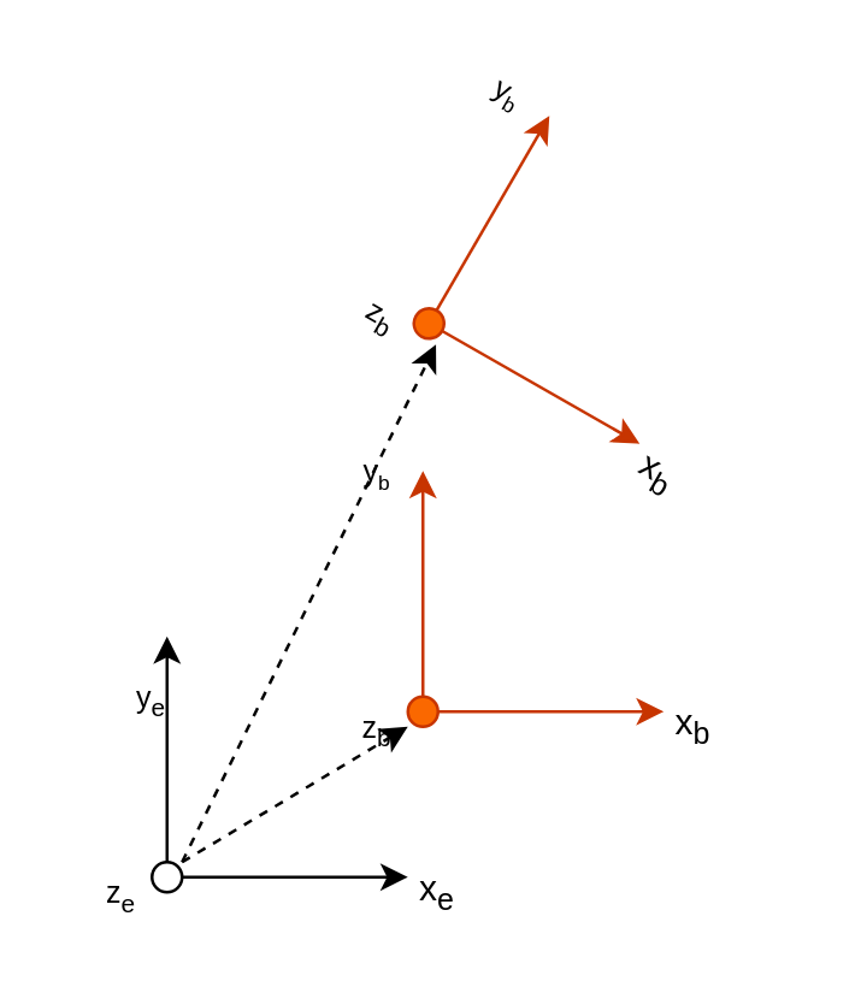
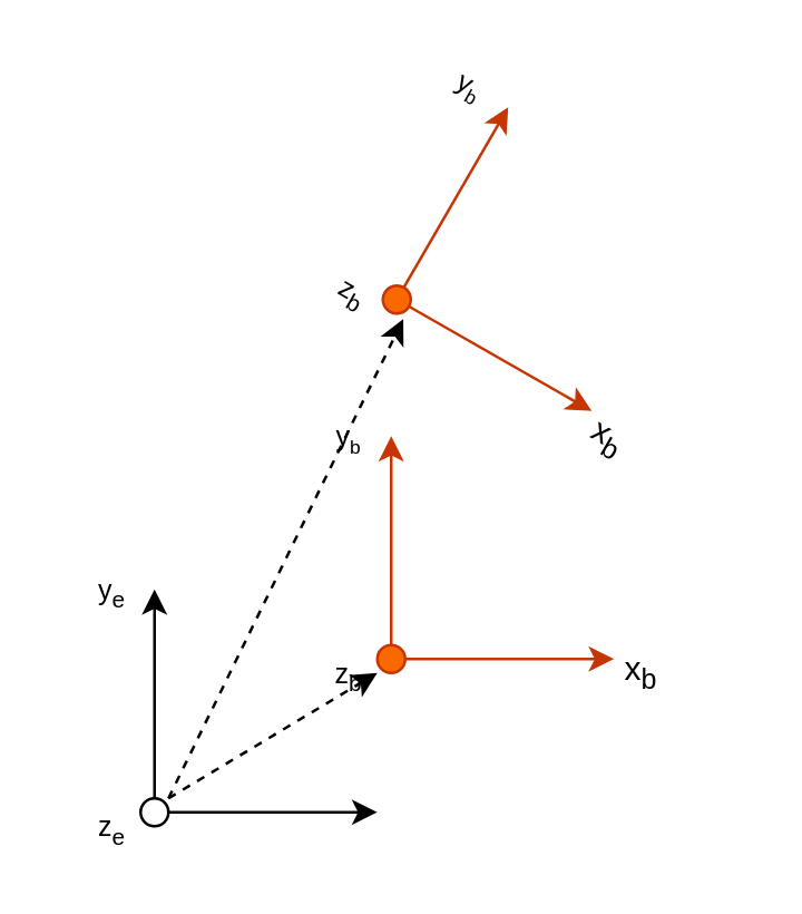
  <mxCell id="0" />
  <mxCell id="1" parent="0" />
  <mxCell id="2" value="" style="group" vertex="1" connectable="0" parent="1"><mxGeometry x="20" y="201" width="145" height="105" as="geometry" /></mxCell>
  <mxCell id="3" value="" style="endArrow=classic;html=1;" edge="1" parent="2"><mxGeometry width="50" height="50" relative="1" as="geometry"><mxPoint x="35" y="90" as="sourcePoint" /><mxPoint x="35" y="10" as="targetPoint" /></mxGeometry></mxCell>
  <mxCell id="4" value="" style="endArrow=classic;html=1;" edge="1" parent="2"><mxGeometry width="50" height="50" relative="1" as="geometry"><mxPoint x="35" y="90" as="sourcePoint" /><mxPoint x="115" y="90" as="targetPoint" /></mxGeometry></mxCell>
  <mxCell id="5" value="" style="ellipse;fillColor=#ffffff;strokeColor=#000000;" vertex="1" parent="2"><mxGeometry x="30" y="85" width="10" height="10" as="geometry" /></mxCell>
- <mxCell id="6" value="x&lt;sub&gt;e&lt;/sub&gt;" style="text;html=1;strokeColor=none;fillColor=none;align=center;verticalAlign=middle;whiteSpace=wrap;rounded=0;" vertex="1" parent="2"><mxGeometry x="105" y="85" width="40" height="20" as="geometry" /></mxCell>
- <mxCell id="7" value="&lt;span style=&quot;font-size: 10px&quot;&gt;y&lt;sub&gt;e&lt;/sub&gt;&lt;/span&gt;" style="text;html=1;strokeColor=none;fillColor=none;align=center;verticalAlign=middle;whiteSpace=wrap;rounded=0;" vertex="1" parent="2"><mxGeometry x="10" y="20" width="40" height="20" as="geometry" /></mxCell>
+ <mxCell id="7" value="&lt;span style=&quot;font-size: 10px&quot;&gt;y&lt;sub&gt;e&lt;/sub&gt;&lt;/span&gt;" style="text;html=1;strokeColor=none;fillColor=none;align=center;verticalAlign=middle;whiteSpace=wrap;rounded=0;" vertex="1" parent="2"><mxGeometry width="40" height="20" as="geometry" /></mxCell>
  <mxCell id="8" value="&lt;span style=&quot;font-size: 10px&quot;&gt;z&lt;sub&gt;e&lt;/sub&gt;&lt;/span&gt;" style="text;html=1;strokeColor=none;fillColor=none;align=center;verticalAlign=middle;whiteSpace=wrap;rounded=0;" vertex="1" parent="2"><mxGeometry y="85" width="40" height="20" as="geometry" /></mxCell>
  <mxCell id="9" value="" style="group" vertex="1" connectable="0" parent="1"><mxGeometry x="105" y="146" width="145" height="105" as="geometry" /></mxCell>
  <mxCell id="10" value="" style="endArrow=classic;html=1;fillColor=#fa6800;strokeColor=#C73500;" edge="1" parent="9"><mxGeometry width="50" height="50" relative="1" as="geometry"><mxPoint x="35" y="90" as="sourcePoint" /><mxPoint x="35" y="10" as="targetPoint" /></mxGeometry></mxCell>
  <mxCell id="11" value="" style="endArrow=classic;html=1;fillColor=#fa6800;strokeColor=#C73500;" edge="1" parent="9"><mxGeometry width="50" height="50" relative="1" as="geometry"><mxPoint x="35" y="90" as="sourcePoint" /><mxPoint x="115" y="90" as="targetPoint" /></mxGeometry></mxCell>
  <mxCell id="12" value="" style="ellipse;fillColor=#fa6800;strokeColor=#C73500;fontColor=#000000;" vertex="1" parent="9"><mxGeometry x="30" y="85" width="10" height="10" as="geometry" /></mxCell>
  <mxCell id="13" value="x&lt;sub&gt;b&lt;/sub&gt;" style="text;html=1;align=center;verticalAlign=middle;whiteSpace=wrap;rounded=0;fontColor=#000000;" vertex="1" parent="9"><mxGeometry x="105" y="85" width="40" height="20" as="geometry" /></mxCell>
  <mxCell id="14" value="&lt;span style=&quot;font-size: 10px&quot;&gt;y&lt;/span&gt;&lt;span style=&quot;font-size: 8.333px&quot;&gt;&lt;sub&gt;b&lt;/sub&gt;&lt;/span&gt;" style="text;html=1;align=center;verticalAlign=middle;whiteSpace=wrap;rounded=0;fontColor=#000000;" vertex="1" parent="9"><mxGeometry width="40" height="20" as="geometry" /></mxCell>
  <mxCell id="15" value="&lt;span style=&quot;font-size: 10px&quot;&gt;z&lt;sub&gt;b&lt;/sub&gt;&lt;/span&gt;" style="text;html=1;align=center;verticalAlign=middle;whiteSpace=wrap;rounded=0;fontColor=#000000;" vertex="1" parent="9"><mxGeometry y="85" width="40" height="20" as="geometry" /></mxCell>
  <mxCell id="16" value="" style="group;rotation=30;" vertex="1" connectable="0" parent="1"><mxGeometry x="121" y="41" width="145" height="105" as="geometry" /></mxCell>
  <mxCell id="17" value="" style="endArrow=classic;html=1;fillColor=#fa6800;strokeColor=#C73500;" edge="1" parent="16"><mxGeometry width="50" height="50" relative="1" as="geometry"><mxPoint x="21" y="66" as="sourcePoint" /><mxPoint x="61" y="-3" as="targetPoint" /></mxGeometry></mxCell>
  <mxCell id="18" value="" style="endArrow=classic;html=1;fillColor=#fa6800;strokeColor=#C73500;" edge="1" parent="16"><mxGeometry width="50" height="50" relative="1" as="geometry"><mxPoint x="21" y="66" as="sourcePoint" /><mxPoint x="91" y="106" as="targetPoint" /></mxGeometry></mxCell>
  <mxCell id="19" value="" style="ellipse;fillColor=#fa6800;strokeColor=#C73500;fontColor=#000000;rotation=30;" vertex="1" parent="16"><mxGeometry x="16" y="61" width="10" height="10" as="geometry" /></mxCell>
  <mxCell id="20" value="x&lt;sub&gt;b&lt;/sub&gt;" style="text;html=1;align=center;verticalAlign=middle;whiteSpace=wrap;rounded=0;fontColor=#000000;rotation=30;" vertex="1" parent="16"><mxGeometry x="77" y="106" width="40" height="20" as="geometry" /></mxCell>
  <mxCell id="21" value="&lt;span style=&quot;font-size: 10px&quot;&gt;y&lt;/span&gt;&lt;span style=&quot;font-size: 8.333px&quot;&gt;&lt;sub&gt;b&lt;/sub&gt;&lt;/span&gt;" style="text;html=1;align=center;verticalAlign=middle;whiteSpace=wrap;rounded=0;fontColor=#000000;rotation=30;" vertex="1" parent="16"><mxGeometry x="28" y="-21" width="40" height="20" as="geometry" /></mxCell>
  <mxCell id="22" value="&lt;span style=&quot;font-size: 10px&quot;&gt;z&lt;sub&gt;b&lt;/sub&gt;&lt;/span&gt;" style="text;html=1;align=center;verticalAlign=middle;whiteSpace=wrap;rounded=0;fontColor=#000000;rotation=30;" vertex="1" parent="16"><mxGeometry x="-14" y="53" width="40" height="20" as="geometry" /></mxCell>
  <mxCell id="23" value="" style="endArrow=classic;html=1;strokeColor=#000000;exitX=1;exitY=0;exitDx=0;exitDy=0;dashed=1;" edge="1" parent="1" source="8"><mxGeometry width="50" height="50" relative="1" as="geometry"><mxPoint x="275" y="221" as="sourcePoint" /><mxPoint x="135" y="241" as="targetPoint" /></mxGeometry></mxCell>
  <mxCell id="24" value="" style="endArrow=classic;html=1;strokeColor=#000000;exitX=1;exitY=0;exitDx=0;exitDy=0;dashed=1;entryX=1;entryY=0.5;entryDx=0;entryDy=0;" edge="1" parent="1" source="8" target="22"><mxGeometry width="50" height="50" relative="1" as="geometry"><mxPoint x="70" y="296" as="sourcePoint" /><mxPoint x="135" y="121" as="targetPoint" /></mxGeometry></mxCell>
